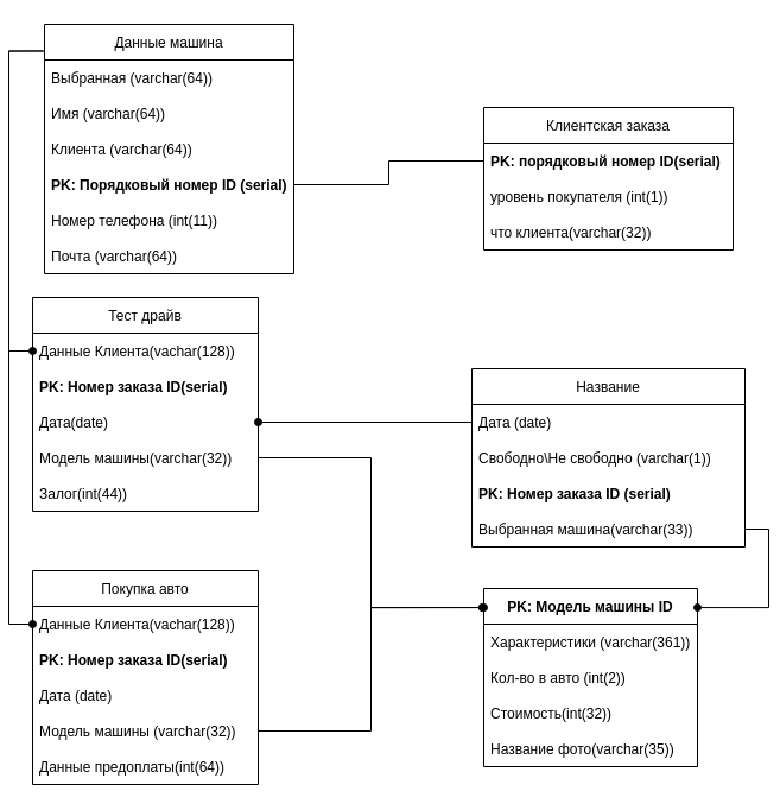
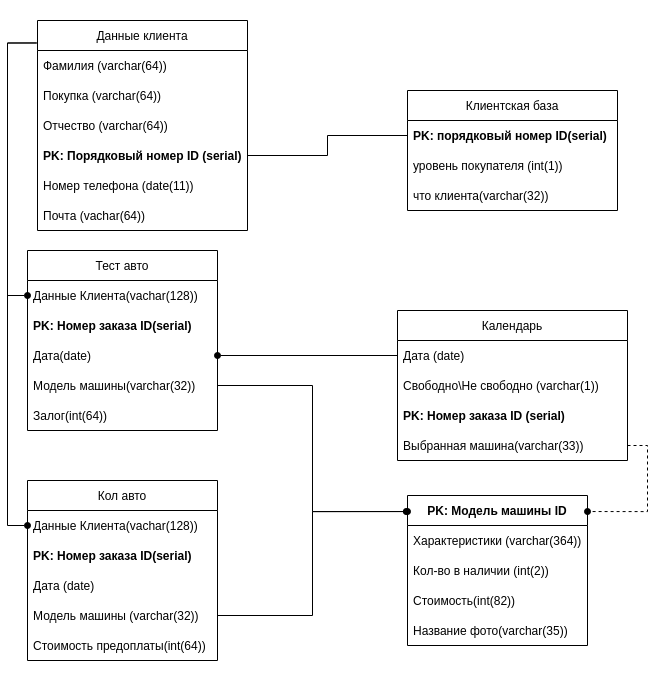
  <mxCell id="0" />
  <mxCell id="1" parent="0" />
- <mxCell id="2" value="Данные машина" style="swimlane;fontStyle=0;childLayout=stackLayout;horizontal=1;startSize=30;horizontalStack=0;resizeParent=1;resizeParentMax=0;resizeLast=0;collapsible=1;marginBottom=0;" vertex="1" parent="1"><mxGeometry x="30" y="20" width="210" height="210" as="geometry" /></mxCell>
- <mxCell id="3" value="Выбранная (varchar(64))" style="text;strokeColor=none;fillColor=none;align=left;verticalAlign=middle;spacingLeft=4;spacingRight=4;overflow=hidden;points=[[0,0.5],[1,0.5]];portConstraint=eastwest;rotatable=0;" vertex="1" parent="2"><mxGeometry y="30" width="210" height="30" as="geometry" /></mxCell>
- <mxCell id="4" value="Имя (varchar(64))" style="text;strokeColor=none;fillColor=none;align=left;verticalAlign=middle;spacingLeft=4;spacingRight=4;overflow=hidden;points=[[0,0.5],[1,0.5]];portConstraint=eastwest;rotatable=0;" vertex="1" parent="2"><mxGeometry y="60" width="210" height="30" as="geometry" /></mxCell>
- <mxCell id="5" value="Клиента (varchar(64))" style="text;strokeColor=none;fillColor=none;align=left;verticalAlign=middle;spacingLeft=4;spacingRight=4;overflow=hidden;points=[[0,0.5],[1,0.5]];portConstraint=eastwest;rotatable=0;" vertex="1" parent="2"><mxGeometry y="90" width="210" height="30" as="geometry" /></mxCell>
+ <mxCell id="2" value="Данные клиента" style="swimlane;fontStyle=0;childLayout=stackLayout;horizontal=1;startSize=30;horizontalStack=0;resizeParent=1;resizeParentMax=0;resizeLast=0;collapsible=1;marginBottom=0;" vertex="1" parent="1"><mxGeometry x="30" y="20" width="210" height="210" as="geometry" /></mxCell>
+ <mxCell id="3" value="Фамилия (varchar(64))" style="text;strokeColor=none;fillColor=none;align=left;verticalAlign=middle;spacingLeft=4;spacingRight=4;overflow=hidden;points=[[0,0.5],[1,0.5]];portConstraint=eastwest;rotatable=0;" vertex="1" parent="2"><mxGeometry y="30" width="210" height="30" as="geometry" /></mxCell>
+ <mxCell id="4" value="Покупка (varchar(64))" style="text;strokeColor=none;fillColor=none;align=left;verticalAlign=middle;spacingLeft=4;spacingRight=4;overflow=hidden;points=[[0,0.5],[1,0.5]];portConstraint=eastwest;rotatable=0;" vertex="1" parent="2"><mxGeometry y="60" width="210" height="30" as="geometry" /></mxCell>
+ <mxCell id="5" value="Отчество (varchar(64))" style="text;strokeColor=none;fillColor=none;align=left;verticalAlign=middle;spacingLeft=4;spacingRight=4;overflow=hidden;points=[[0,0.5],[1,0.5]];portConstraint=eastwest;rotatable=0;" vertex="1" parent="2"><mxGeometry y="90" width="210" height="30" as="geometry" /></mxCell>
  <mxCell id="6" value="PK: Порядковый номер ID (serial)" style="text;strokeColor=none;fillColor=none;align=left;verticalAlign=middle;spacingLeft=4;spacingRight=4;overflow=hidden;points=[[0,0.5],[1,0.5]];portConstraint=eastwest;rotatable=0;fontStyle=1" vertex="1" parent="2"><mxGeometry y="120" width="210" height="30" as="geometry" /></mxCell>
- <mxCell id="7" value="Номер телефона (int(11))" style="text;strokeColor=none;fillColor=none;align=left;verticalAlign=middle;spacingLeft=4;spacingRight=4;overflow=hidden;points=[[0,0.5],[1,0.5]];portConstraint=eastwest;rotatable=0;" vertex="1" parent="2"><mxGeometry y="150" width="210" height="30" as="geometry" /></mxCell>
- <mxCell id="8" value="Почта (varchar(64))" style="text;strokeColor=none;fillColor=none;align=left;verticalAlign=middle;spacingLeft=4;spacingRight=4;overflow=hidden;points=[[0,0.5],[1,0.5]];portConstraint=eastwest;rotatable=0;" vertex="1" parent="2"><mxGeometry y="180" width="210" height="30" as="geometry" /></mxCell>
- <mxCell id="9" value="Тест драйв" style="swimlane;fontStyle=0;childLayout=stackLayout;horizontal=1;startSize=30;horizontalStack=0;resizeParent=1;resizeParentMax=0;resizeLast=0;collapsible=1;marginBottom=0;" vertex="1" parent="1"><mxGeometry x="20" y="250" width="190" height="180" as="geometry" /></mxCell>
+ <mxCell id="7" value="Номер телефона (date(11))" style="text;strokeColor=none;fillColor=none;align=left;verticalAlign=middle;spacingLeft=4;spacingRight=4;overflow=hidden;points=[[0,0.5],[1,0.5]];portConstraint=eastwest;rotatable=0;" vertex="1" parent="2"><mxGeometry y="150" width="210" height="30" as="geometry" /></mxCell>
+ <mxCell id="8" value="Почта (vachar(64))" style="text;strokeColor=none;fillColor=none;align=left;verticalAlign=middle;spacingLeft=4;spacingRight=4;overflow=hidden;points=[[0,0.5],[1,0.5]];portConstraint=eastwest;rotatable=0;" vertex="1" parent="2"><mxGeometry y="180" width="210" height="30" as="geometry" /></mxCell>
+ <mxCell id="9" value="Тест авто" style="swimlane;fontStyle=0;childLayout=stackLayout;horizontal=1;startSize=30;horizontalStack=0;resizeParent=1;resizeParentMax=0;resizeLast=0;collapsible=1;marginBottom=0;" vertex="1" parent="1"><mxGeometry x="20" y="250" width="190" height="180" as="geometry" /></mxCell>
  <mxCell id="10" value="Данные Клиента(vachar(128))" style="text;strokeColor=none;fillColor=none;align=left;verticalAlign=middle;spacingLeft=4;spacingRight=4;overflow=hidden;points=[[0,0.5],[1,0.5]];portConstraint=eastwest;rotatable=0;" vertex="1" parent="9"><mxGeometry y="30" width="190" height="30" as="geometry" /></mxCell>
  <mxCell id="11" value="PK: Номер заказа ID(serial)" style="text;strokeColor=none;fillColor=none;align=left;verticalAlign=middle;spacingLeft=4;spacingRight=4;overflow=hidden;points=[[0,0.5],[1,0.5]];portConstraint=eastwest;rotatable=0;fontStyle=1" vertex="1" parent="9"><mxGeometry y="60" width="190" height="30" as="geometry" /></mxCell>
  <mxCell id="12" value="Дата(date)" style="text;strokeColor=none;fillColor=none;align=left;verticalAlign=middle;spacingLeft=4;spacingRight=4;overflow=hidden;points=[[0,0.5],[1,0.5]];portConstraint=eastwest;rotatable=0;" vertex="1" parent="9"><mxGeometry y="90" width="190" height="30" as="geometry" /></mxCell>
  <mxCell id="13" value="Модель машины(varchar(32))" style="text;strokeColor=none;fillColor=none;align=left;verticalAlign=middle;spacingLeft=4;spacingRight=4;overflow=hidden;points=[[0,0.5],[1,0.5]];portConstraint=eastwest;rotatable=0;" vertex="1" parent="9"><mxGeometry y="120" width="190" height="30" as="geometry" /></mxCell>
- <mxCell id="14" value="Залог(int(44))" style="text;strokeColor=none;fillColor=none;align=left;verticalAlign=middle;spacingLeft=4;spacingRight=4;overflow=hidden;points=[[0,0.5],[1,0.5]];portConstraint=eastwest;rotatable=0;" vertex="1" parent="9"><mxGeometry y="150" width="190" height="30" as="geometry" /></mxCell>
- <mxCell id="15" value="Покупка авто" style="swimlane;fontStyle=0;childLayout=stackLayout;horizontal=1;startSize=30;horizontalStack=0;resizeParent=1;resizeParentMax=0;resizeLast=0;collapsible=1;marginBottom=0;" vertex="1" parent="1"><mxGeometry x="20" y="480" width="190" height="180" as="geometry" /></mxCell>
+ <mxCell id="14" value="Залог(int(64))" style="text;strokeColor=none;fillColor=none;align=left;verticalAlign=middle;spacingLeft=4;spacingRight=4;overflow=hidden;points=[[0,0.5],[1,0.5]];portConstraint=eastwest;rotatable=0;" vertex="1" parent="9"><mxGeometry y="150" width="190" height="30" as="geometry" /></mxCell>
+ <mxCell id="15" value="Кол авто" style="swimlane;fontStyle=0;childLayout=stackLayout;horizontal=1;startSize=30;horizontalStack=0;resizeParent=1;resizeParentMax=0;resizeLast=0;collapsible=1;marginBottom=0;" vertex="1" parent="1"><mxGeometry x="20" y="480" width="190" height="180" as="geometry" /></mxCell>
  <mxCell id="16" value="Данные Клиента(vachar(128))" style="text;strokeColor=none;fillColor=none;align=left;verticalAlign=middle;spacingLeft=4;spacingRight=4;overflow=hidden;points=[[0,0.5],[1,0.5]];portConstraint=eastwest;rotatable=0;" vertex="1" parent="15"><mxGeometry y="30" width="190" height="30" as="geometry" /></mxCell>
  <mxCell id="17" value="PK: Номер заказа ID(serial)" style="text;strokeColor=none;fillColor=none;align=left;verticalAlign=middle;spacingLeft=4;spacingRight=4;overflow=hidden;points=[[0,0.5],[1,0.5]];portConstraint=eastwest;rotatable=0;fontStyle=1" vertex="1" parent="15"><mxGeometry y="60" width="190" height="30" as="geometry" /></mxCell>
  <mxCell id="18" value="Дата (date)" style="text;strokeColor=none;fillColor=none;align=left;verticalAlign=middle;spacingLeft=4;spacingRight=4;overflow=hidden;points=[[0,0.5],[1,0.5]];portConstraint=eastwest;rotatable=0;" vertex="1" parent="15"><mxGeometry y="90" width="190" height="30" as="geometry" /></mxCell>
  <mxCell id="19" value="Модель машины (varchar(32))" style="text;strokeColor=none;fillColor=none;align=left;verticalAlign=middle;spacingLeft=4;spacingRight=4;overflow=hidden;points=[[0,0.5],[1,0.5]];portConstraint=eastwest;rotatable=0;" vertex="1" parent="15"><mxGeometry y="120" width="190" height="30" as="geometry" /></mxCell>
- <mxCell id="20" value="Данные предоплаты(int(64))" style="text;strokeColor=none;fillColor=none;align=left;verticalAlign=middle;spacingLeft=4;spacingRight=4;overflow=hidden;points=[[0,0.5],[1,0.5]];portConstraint=eastwest;rotatable=0;" vertex="1" parent="15"><mxGeometry y="150" width="190" height="30" as="geometry" /></mxCell>
+ <mxCell id="20" value="Стоимость предоплаты(int(64))" style="text;strokeColor=none;fillColor=none;align=left;verticalAlign=middle;spacingLeft=4;spacingRight=4;overflow=hidden;points=[[0,0.5],[1,0.5]];portConstraint=eastwest;rotatable=0;" vertex="1" parent="15"><mxGeometry y="150" width="190" height="30" as="geometry" /></mxCell>
  <mxCell id="21" style="edgeStyle=orthogonalEdgeStyle;rounded=0;orthogonalLoop=1;jettySize=auto;html=1;exitX=0;exitY=0.5;exitDx=0;exitDy=0;startArrow=oval;startFill=1;endArrow=none;endFill=0;entryX=-0.005;entryY=0.107;entryDx=0;entryDy=0;entryPerimeter=0;" edge="1" parent="1" source="10" target="2"><mxGeometry relative="1" as="geometry"><mxPoint x="-60" y="140" as="targetPoint" /></mxGeometry></mxCell>
- <mxCell id="22" value="Клиентская заказа" style="swimlane;fontStyle=0;childLayout=stackLayout;horizontal=1;startSize=30;horizontalStack=0;resizeParent=1;resizeParentMax=0;resizeLast=0;collapsible=1;marginBottom=0;" vertex="1" parent="1"><mxGeometry x="400" y="90" width="210" height="120" as="geometry" /></mxCell>
+ <mxCell id="22" value="Клиентская база" style="swimlane;fontStyle=0;childLayout=stackLayout;horizontal=1;startSize=30;horizontalStack=0;resizeParent=1;resizeParentMax=0;resizeLast=0;collapsible=1;marginBottom=0;" vertex="1" parent="1"><mxGeometry x="400" y="90" width="210" height="120" as="geometry" /></mxCell>
  <mxCell id="23" value="PK: порядковый номер ID(serial)" style="text;strokeColor=none;fillColor=none;align=left;verticalAlign=middle;spacingLeft=4;spacingRight=4;overflow=hidden;points=[[0,0.5],[1,0.5]];portConstraint=eastwest;rotatable=0;fontStyle=1" vertex="1" parent="22"><mxGeometry y="30" width="210" height="30" as="geometry" /></mxCell>
  <mxCell id="24" value="уровень покупателя (int(1))" style="text;strokeColor=none;fillColor=none;align=left;verticalAlign=middle;spacingLeft=4;spacingRight=4;overflow=hidden;points=[[0,0.5],[1,0.5]];portConstraint=eastwest;rotatable=0;" vertex="1" parent="22"><mxGeometry y="60" width="210" height="30" as="geometry" /></mxCell>
  <mxCell id="25" value="что клиента(varchar(32))" style="text;strokeColor=none;fillColor=none;align=left;verticalAlign=middle;spacingLeft=4;spacingRight=4;overflow=hidden;points=[[0,0.5],[1,0.5]];portConstraint=eastwest;rotatable=0;" vertex="1" parent="22"><mxGeometry y="90" width="210" height="30" as="geometry" /></mxCell>
  <mxCell id="26" style="edgeStyle=orthogonalEdgeStyle;rounded=0;orthogonalLoop=1;jettySize=auto;html=1;exitX=1;exitY=0.5;exitDx=0;exitDy=0;entryX=0;entryY=0.5;entryDx=0;entryDy=0;endArrow=none;endFill=0;" edge="1" parent="1" source="6" target="23"><mxGeometry relative="1" as="geometry" /></mxCell>
  <mxCell id="27" value="PK: Модель машины ID" style="swimlane;fontStyle=1;childLayout=stackLayout;horizontal=1;startSize=30;horizontalStack=0;resizeParent=1;resizeParentMax=0;resizeLast=0;collapsible=1;marginBottom=0;" vertex="1" parent="1"><mxGeometry x="400" y="495" width="180" height="150" as="geometry" /></mxCell>
- <mxCell id="28" value="Характеристики (varchar(361))" style="text;strokeColor=none;fillColor=none;align=left;verticalAlign=middle;spacingLeft=4;spacingRight=4;overflow=hidden;points=[[0,0.5],[1,0.5]];portConstraint=eastwest;rotatable=0;" vertex="1" parent="27"><mxGeometry y="30" width="180" height="30" as="geometry" /></mxCell>
- <mxCell id="29" value="Кол-во в авто (int(2))" style="text;strokeColor=none;fillColor=none;align=left;verticalAlign=middle;spacingLeft=4;spacingRight=4;overflow=hidden;points=[[0,0.5],[1,0.5]];portConstraint=eastwest;rotatable=0;" vertex="1" parent="27"><mxGeometry y="60" width="180" height="30" as="geometry" /></mxCell>
- <mxCell id="30" value="Стоимость(int(32))" style="text;strokeColor=none;fillColor=none;align=left;verticalAlign=middle;spacingLeft=4;spacingRight=4;overflow=hidden;points=[[0,0.5],[1,0.5]];portConstraint=eastwest;rotatable=0;" vertex="1" parent="27"><mxGeometry y="90" width="180" height="30" as="geometry" /></mxCell>
+ <mxCell id="28" value="Характеристики (varchar(364))" style="text;strokeColor=none;fillColor=none;align=left;verticalAlign=middle;spacingLeft=4;spacingRight=4;overflow=hidden;points=[[0,0.5],[1,0.5]];portConstraint=eastwest;rotatable=0;" vertex="1" parent="27"><mxGeometry y="30" width="180" height="30" as="geometry" /></mxCell>
+ <mxCell id="29" value="Кол-во в наличии (int(2))" style="text;strokeColor=none;fillColor=none;align=left;verticalAlign=middle;spacingLeft=4;spacingRight=4;overflow=hidden;points=[[0,0.5],[1,0.5]];portConstraint=eastwest;rotatable=0;" vertex="1" parent="27"><mxGeometry y="60" width="180" height="30" as="geometry" /></mxCell>
+ <mxCell id="30" value="Стоимость(int(82))" style="text;strokeColor=none;fillColor=none;align=left;verticalAlign=middle;spacingLeft=4;spacingRight=4;overflow=hidden;points=[[0,0.5],[1,0.5]];portConstraint=eastwest;rotatable=0;" vertex="1" parent="27"><mxGeometry y="90" width="180" height="30" as="geometry" /></mxCell>
  <mxCell id="31" value="Название фото(varchar(35))" style="text;strokeColor=none;fillColor=none;align=left;verticalAlign=middle;spacingLeft=4;spacingRight=4;overflow=hidden;points=[[0,0.5],[1,0.5]];portConstraint=eastwest;rotatable=0;" vertex="1" parent="27"><mxGeometry y="120" width="180" height="30" as="geometry" /></mxCell>
  <mxCell id="32" style="edgeStyle=orthogonalEdgeStyle;rounded=0;orthogonalLoop=1;jettySize=auto;html=1;exitX=1;exitY=0.5;exitDx=0;exitDy=0;entryX=0;entryY=0.107;entryDx=0;entryDy=0;entryPerimeter=0;endArrow=oval;endFill=1;" edge="1" parent="1" source="13" target="27"><mxGeometry relative="1" as="geometry" /></mxCell>
  <mxCell id="33" style="edgeStyle=orthogonalEdgeStyle;rounded=0;orthogonalLoop=1;jettySize=auto;html=1;exitX=1;exitY=0.5;exitDx=0;exitDy=0;entryX=-0.007;entryY=0.107;entryDx=0;entryDy=0;entryPerimeter=0;endArrow=oval;endFill=1;" edge="1" parent="1" source="19" target="27"><mxGeometry relative="1" as="geometry" /></mxCell>
- <mxCell id="34" value="Название" style="swimlane;fontStyle=0;childLayout=stackLayout;horizontal=1;startSize=30;horizontalStack=0;resizeParent=1;resizeParentMax=0;resizeLast=0;collapsible=1;marginBottom=0;" vertex="1" parent="1"><mxGeometry x="390" y="310" width="230" height="150" as="geometry" /></mxCell>
+ <mxCell id="34" value="Календарь" style="swimlane;fontStyle=0;childLayout=stackLayout;horizontal=1;startSize=30;horizontalStack=0;resizeParent=1;resizeParentMax=0;resizeLast=0;collapsible=1;marginBottom=0;" vertex="1" parent="1"><mxGeometry x="390" y="310" width="230" height="150" as="geometry" /></mxCell>
  <mxCell id="35" value="Дата (date)" style="text;strokeColor=none;fillColor=none;align=left;verticalAlign=middle;spacingLeft=4;spacingRight=4;overflow=hidden;points=[[0,0.5],[1,0.5]];portConstraint=eastwest;rotatable=0;" vertex="1" parent="34"><mxGeometry y="30" width="230" height="30" as="geometry" /></mxCell>
  <mxCell id="36" value="Свободно\Не свободно (varchar(1))" style="text;strokeColor=none;fillColor=none;align=left;verticalAlign=middle;spacingLeft=4;spacingRight=4;overflow=hidden;points=[[0,0.5],[1,0.5]];portConstraint=eastwest;rotatable=0;" vertex="1" parent="34"><mxGeometry y="60" width="230" height="30" as="geometry" /></mxCell>
  <mxCell id="37" value="PK: Номер заказа ID (serial)" style="text;strokeColor=none;fillColor=none;align=left;verticalAlign=middle;spacingLeft=4;spacingRight=4;overflow=hidden;points=[[0,0.5],[1,0.5]];portConstraint=eastwest;rotatable=0;fontStyle=1" vertex="1" parent="34"><mxGeometry y="90" width="230" height="30" as="geometry" /></mxCell>
  <mxCell id="38" value="Выбранная машина(varchar(33))" style="text;strokeColor=none;fillColor=none;align=left;verticalAlign=middle;spacingLeft=4;spacingRight=4;overflow=hidden;points=[[0,0.5],[1,0.5]];portConstraint=eastwest;rotatable=0;" vertex="1" parent="34"><mxGeometry y="120" width="230" height="30" as="geometry" /></mxCell>
  <mxCell id="39" style="edgeStyle=orthogonalEdgeStyle;rounded=0;orthogonalLoop=1;jettySize=auto;html=1;exitX=1;exitY=0.5;exitDx=0;exitDy=0;entryX=0;entryY=0.5;entryDx=0;entryDy=0;startArrow=oval;startFill=1;endArrow=none;endFill=0;" edge="1" parent="1" source="12" target="35"><mxGeometry relative="1" as="geometry" /></mxCell>
  <mxCell id="40" style="edgeStyle=orthogonalEdgeStyle;rounded=0;orthogonalLoop=1;jettySize=auto;html=1;exitX=0;exitY=0.5;exitDx=0;exitDy=0;entryX=0;entryY=0.107;entryDx=0;entryDy=0;entryPerimeter=0;startArrow=oval;startFill=1;endArrow=none;endFill=0;" edge="1" parent="1" source="16" target="2"><mxGeometry relative="1" as="geometry" /></mxCell>
- <mxCell id="41" style="edgeStyle=orthogonalEdgeStyle;rounded=0;orthogonalLoop=1;jettySize=auto;html=1;exitX=1;exitY=0.5;exitDx=0;exitDy=0;entryX=1;entryY=0.107;entryDx=0;entryDy=0;entryPerimeter=0;startArrow=none;startFill=0;endArrow=oval;endFill=1;" edge="1" parent="1" source="38" target="27"><mxGeometry relative="1" as="geometry" /></mxCell>
+ <mxCell id="41" style="edgeStyle=orthogonalEdgeStyle;rounded=0;orthogonalLoop=1;jettySize=auto;html=1;exitX=1;exitY=0.5;exitDx=0;exitDy=0;entryX=1;entryY=0.107;entryDx=0;entryDy=0;entryPerimeter=0;startArrow=none;startFill=0;endArrow=oval;endFill=1;dashed=1;" edge="1" parent="1" source="38" target="27"><mxGeometry relative="1" as="geometry" /></mxCell>
